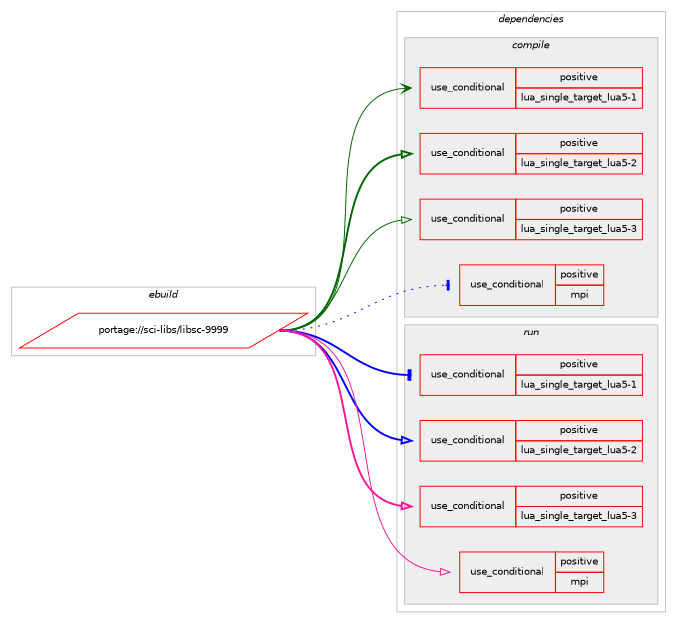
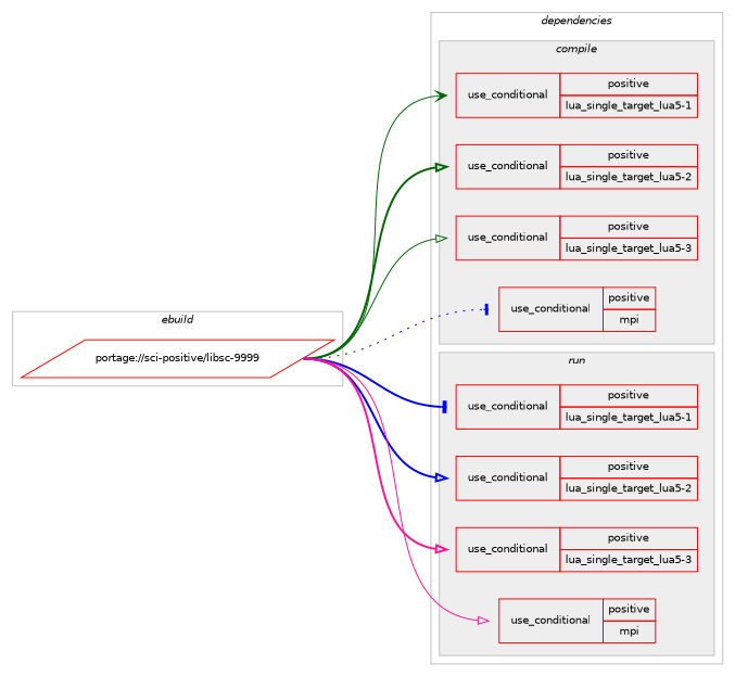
  digraph {
    compound=true
    concentrate=true
    fontname=Helvetica
    fontsize=10
    newrank=true
    rankdir=LR
    ranksep=1.5
    node [color=red fontname=Helvetica fontsize=10 shape=none]
    edge [arrowhead=onormal headport=w style=bold tailport=e weight=20 color=darkgreen]
-   n1 [label="portage://sci-libs/libsc-9999" width=4 shape=parallelogram]
+   n1 [label="portage://sci-positive/libsc-9999" width=4 shape=parallelogram]
    n2 [label=<<TABLE BORDER="0" CELLBORDER="1" CELLSPACING="0" CELLPADDING="4"><TR><TD ROWSPAN="3" CELLPADDING="10">use_conditional</TD></TR><TR><TD>positive</TD></TR><TR><TD>lua_single_target_lua5-1</TD></TR></TABLE>>]
    n3 [label=<<TABLE BORDER="0" CELLBORDER="1" CELLSPACING="0" CELLPADDING="4"><TR><TD ROWSPAN="3" CELLPADDING="10">use_conditional</TD></TR><TR><TD>positive</TD></TR><TR><TD>lua_single_target_lua5-2</TD></TR></TABLE>>]
    n4 [label=<<TABLE BORDER="0" CELLBORDER="1" CELLSPACING="0" CELLPADDING="4"><TR><TD ROWSPAN="3" CELLPADDING="10">use_conditional</TD></TR><TR><TD>positive</TD></TR><TR><TD>lua_single_target_lua5-3</TD></TR></TABLE>>]
    n5 [label=<<TABLE BORDER="0" CELLBORDER="1" CELLSPACING="0" CELLPADDING="4"><TR><TD ROWSPAN="3" CELLPADDING="10">use_conditional</TD></TR><TR><TD>positive</TD></TR><TR><TD>mpi</TD></TR></TABLE>>]
    n6 [label=<<TABLE BORDER="0" CELLBORDER="1" CELLSPACING="0" CELLPADDING="4"><TR><TD ROWSPAN="3" CELLPADDING="10">use_conditional</TD></TR><TR><TD>positive</TD></TR><TR><TD>lua_single_target_lua5-1</TD></TR></TABLE>>]
    n7 [label=<<TABLE BORDER="0" CELLBORDER="1" CELLSPACING="0" CELLPADDING="4"><TR><TD ROWSPAN="3" CELLPADDING="10">use_conditional</TD></TR><TR><TD>positive</TD></TR><TR><TD>lua_single_target_lua5-2</TD></TR></TABLE>>]
    n8 [label=<<TABLE BORDER="0" CELLBORDER="1" CELLSPACING="0" CELLPADDING="4"><TR><TD ROWSPAN="3" CELLPADDING="10">use_conditional</TD></TR><TR><TD>positive</TD></TR><TR><TD>lua_single_target_lua5-3</TD></TR></TABLE>>]
    n9 [label=<<TABLE BORDER="0" CELLBORDER="1" CELLSPACING="0" CELLPADDING="4"><TR><TD ROWSPAN="3" CELLPADDING="10">use_conditional</TD></TR><TR><TD>positive</TD></TR><TR><TD>mpi</TD></TR></TABLE>>]
    subgraph cluster_1 {
      color=gray
      label=<<i>ebuild</i>>
      rank=same
      n1
    }
    subgraph cluster_2 {
      color=gray
      label=<<i>dependencies</i>>
      subgraph cluster_3 {
        color=gray
        fillcolor="#eeeeee"
        label=<<i>compile</i>>
        style=filled
        subgraph sub_4 {
          color=gray
          fillcolor="#eeeeee"
          label=<<i>compile</i>>
          style=filled
          n2
        }
        subgraph sub_5 {
          color=gray
          fillcolor="#eeeeee"
          label=<<i>compile</i>>
          style=filled
          n3
        }
        subgraph sub_6 {
          color=gray
          fillcolor="#eeeeee"
          label=<<i>compile</i>>
          style=filled
          n4
        }
        subgraph sub_7 {
          color=gray
          fillcolor="#eeeeee"
          label=<<i>compile</i>>
          style=filled
          n5
        }
      }
      subgraph cluster_8 {
        color=gray
        fillcolor="#eeeeee"
        label=<<i>compile and run</i>>
        style=filled
      }
      subgraph cluster_9 {
        color=gray
        fillcolor="#eeeeee"
        label=<<i>run</i>>
        style=filled
        subgraph sub_10 {
          color=gray
          fillcolor="#eeeeee"
          label=<<i>run</i>>
          style=filled
          n6
        }
        subgraph sub_11 {
          color=gray
          fillcolor="#eeeeee"
          label=<<i>run</i>>
          style=filled
          n7
        }
        subgraph sub_12 {
          color=gray
          fillcolor="#eeeeee"
          label=<<i>run</i>>
          style=filled
          n8
        }
        subgraph sub_13 {
          color=gray
          fillcolor="#eeeeee"
          label=<<i>run</i>>
          style=filled
          n9
        }
      }
    }
    subgraph cluster_14 {
      color=gray
      label=<<i>candidates</i>>
      rank=same
    }
    n1 -> n2 [arrowhead=vee style=solid]
    n1 -> n3
    n1 -> n4 [style=solid]
    n1 -> n5 [arrowhead=tee style=dotted color=blue]
    n1 -> n6 [arrowhead=tee color=blue]
    n1 -> n7 [color=blue]
    n1 -> n8 [color=deeppink]
    n1 -> n9 [style=solid color=deeppink]
  }
